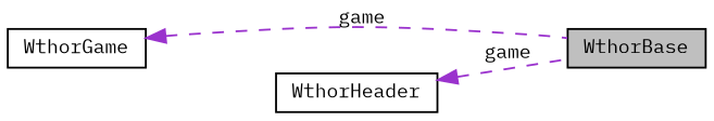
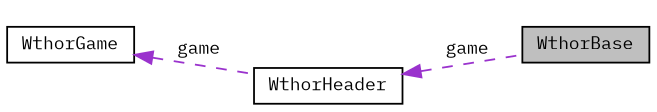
  digraph {
    fontname="IBM Plex Mono"
    rankdir=LR
    node [color=black fontname="IBM Plex Mono" fontsize=10 shape=record]
    edge [color=darkorchid3 dir=back fontname="IBM Plex Mono" fontsize=10 labelfontname=FreeSans labelfontsize=10 style=dashed]
    n1 [fillcolor=grey75 fontcolor=black height=0.2 label=WthorBase style=filled width=0.4]
    n2 [height=0.2 label=WthorHeader width=0.4]
    n3 [height=0.2 label=WthorGame width=0.4]
    n2 -> n1 [label=" game"]
-   n3 -> n1 [label=" game"]
+   n3 -> n2 [label=" game"]
  }
